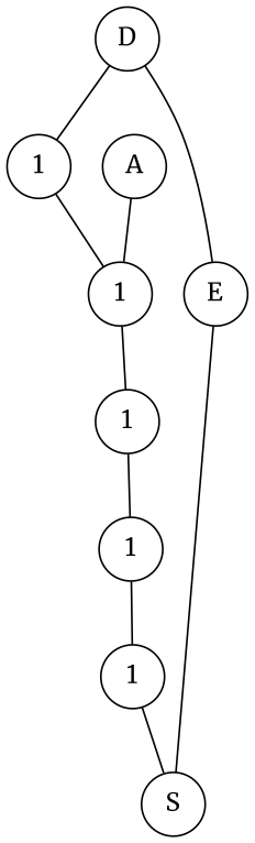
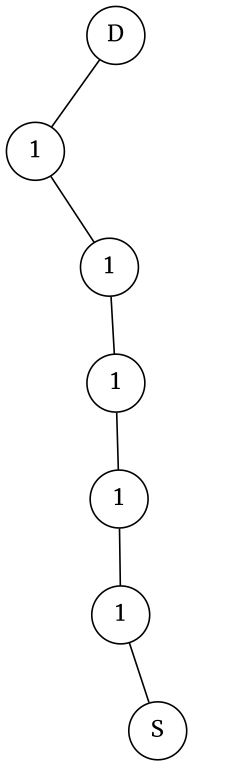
  graph {
    fontname=Merriweather
    node [fontname=Merriweather shape=circle]
    edge [fontname=Merriweather]
    n1 [label=1]
    D
-   E
    n4 [label=1]
-   A
    S
    n7 [label=1]
    n8 [label=1]
    n9 [label=1]
    n1 -- n4
    D -- n1
-   D -- E
-   E -- S
    n4 -- n7
-   A -- n4
    n7 -- n8
    n8 -- n9
    n9 -- S
  }
